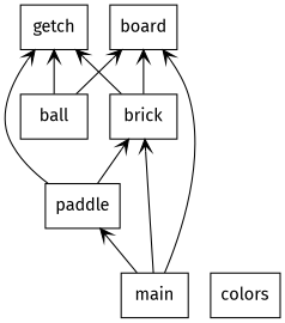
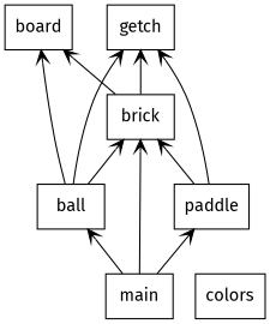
  digraph {
    fontname="Fira Sans"
    rankdir=BT
    node [color=black fontname="Fira Sans" shape=box style=solid]
    edge [arrowhead=open arrowtail=none fontname="Fira Sans"]
    n1 [label=ball]
    n2 [label=board]
    n3 [label=brick]
    n4 [label=getch]
    n5 [label=colors]
    n6 [label=main]
    n7 [label=paddle]
    n1 -> n2
+   n1 -> n3
    n1 -> n4
    n3 -> n2
    n3 -> n4
-   n6 -> n2
+   n6 -> n1
    n6 -> n3
    n6 -> n7
    n7 -> n3
    n7 -> n4
  }
